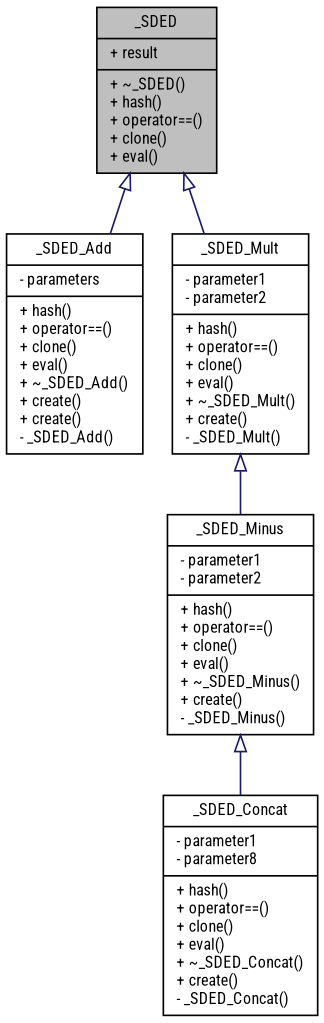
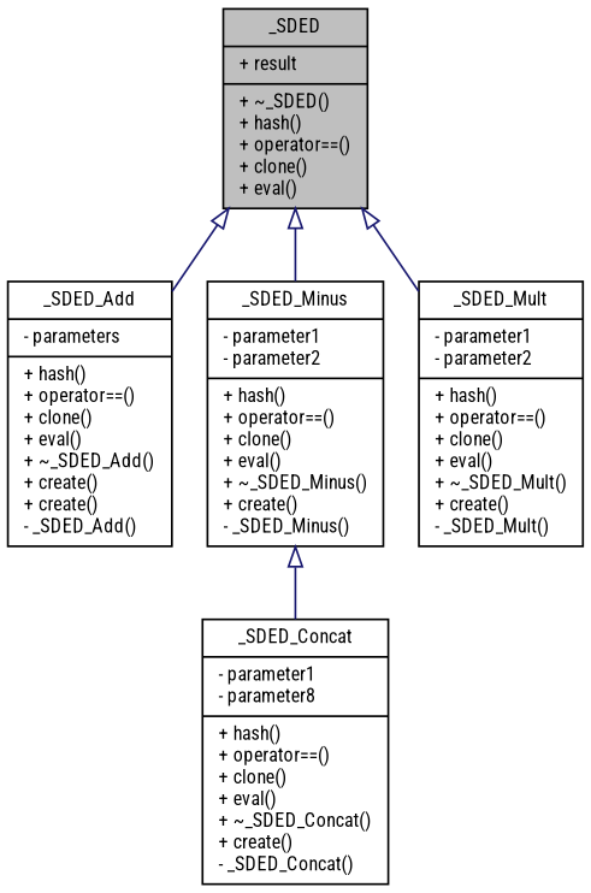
  digraph {
    fontname="Roboto Condensed"
    node [color=black fillcolor=white fontname="Roboto Condensed" fontsize=10 shape=record style=filled]
    edge [arrowtail=onormal color=midnightblue dir=back fontname="Roboto Condensed" fontsize=10 labelfontname=FreeSans labelfontsize=10 style=solid]
    n1 [fillcolor=grey75 fontcolor=black height=0.2 label="{_SDED\n|+ result\l|+ ~_SDED()\l+ hash()\l+ operator==()\l+ clone()\l+ eval()\l}" width=0.4]
    n2 [height=0.2 label="{_SDED_Add\n|- parameters\l|+ hash()\l+ operator==()\l+ clone()\l+ eval()\l+ ~_SDED_Add()\l+ create()\l+ create()\l- _SDED_Add()\l}" width=0.4]
    n3 [height=0.2 label="{_SDED_Minus\n|- parameter1\l- parameter2\l|+ hash()\l+ operator==()\l+ clone()\l+ eval()\l+ ~_SDED_Minus()\l+ create()\l- _SDED_Minus()\l}" width=0.4]
    n4 [height=0.2 label="{_SDED_Mult\n|- parameter1\l- parameter2\l|+ hash()\l+ operator==()\l+ clone()\l+ eval()\l+ ~_SDED_Mult()\l+ create()\l- _SDED_Mult()\l}" width=0.4]
    n5 [height=0.2 label="{_SDED_Concat\n|- parameter1\l- parameter8\l|+ hash()\l+ operator==()\l+ clone()\l+ eval()\l+ ~_SDED_Concat()\l+ create()\l- _SDED_Concat()\l}" width=0.4]
    n1 -> n2
-   n4 -> n3
+   n1 -> n3
    n1 -> n4
    n3 -> n5
  }
